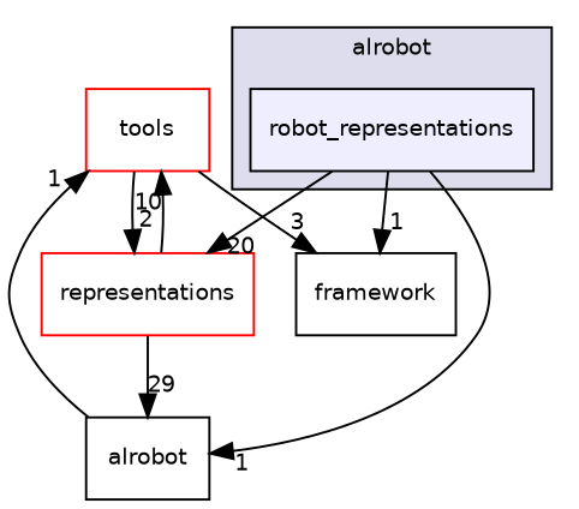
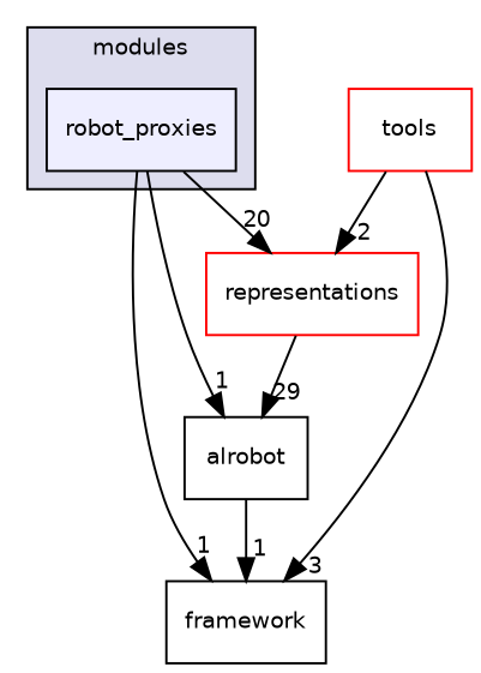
  digraph {
    compound=true
    node [fontname=Helvetica fontsize=10 shape=box style=filled]
    edge [headlabel=1 labeldistance=1.5 labelfontname=Helvetica labelfontsize=10]
-   n1 [fillcolor="#eeeeff" label=robot_representations pencolor=black]
+   n1 [fillcolor="#eeeeff" label=robot_proxies pencolor=black]
    n2 [label=framework style=""]
    n3 [color=red fillcolor=white label=representations]
    n4 [label=alrobot style=""]
    n5 [color=red fillcolor=white label=tools]
    subgraph cluster_1 {
      bgcolor="#ddddee"
      fontname=Helvetica
      fontsize=10
-     label=alrobot
+     label=modules
      pencolor=black
      n1
    }
    n1 -> n2
    n1 -> n3 [headlabel=20]
    n1 -> n4
    n3 -> n4 [headlabel=29]
-   n3 -> n5 [headlabel=10]
-   n4 -> n5
+   n4 -> n2
    n5 -> n2 [headlabel=3]
    n5 -> n3 [headlabel=2]
  }
